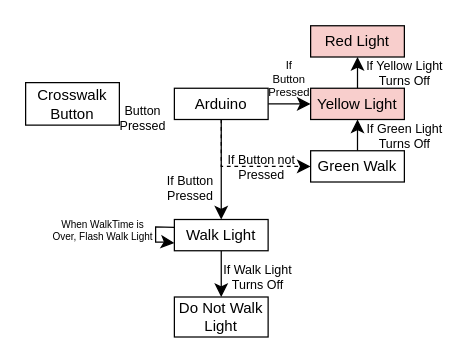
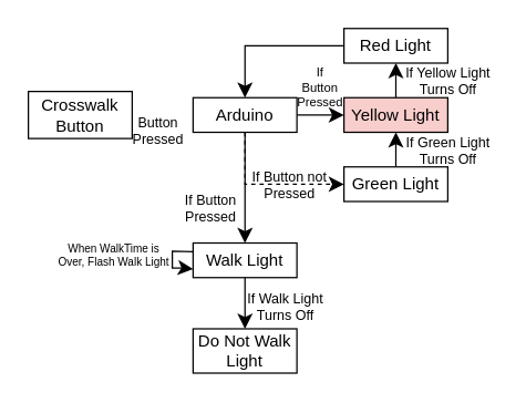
  <mxCell id="0" />
  <mxCell id="1" parent="0" />
  <mxCell id="2" style="edgeStyle=none;curved=1;rounded=0;orthogonalLoop=1;jettySize=auto;html=1;fontSize=12;startSize=8;endSize=8;" edge="1" parent="1" source="3" target="5"><mxGeometry relative="1" as="geometry" /></mxCell>
- <mxCell id="3" value="Green Walk" style="rounded=0;whiteSpace=wrap;html=1;" vertex="1" parent="1"><mxGeometry x="248" y="120" width="75" height="25" as="geometry" /></mxCell>
+ <mxCell id="3" value="Green Light" style="rounded=0;whiteSpace=wrap;html=1;" vertex="1" parent="1"><mxGeometry x="248" y="120" width="75" height="25" as="geometry" /></mxCell>
  <mxCell id="4" style="edgeStyle=none;curved=1;rounded=0;orthogonalLoop=1;jettySize=auto;html=1;entryX=0.5;entryY=1;entryDx=0;entryDy=0;fontSize=12;startSize=8;endSize=8;" edge="1" parent="1" source="5" target="7"><mxGeometry relative="1" as="geometry" /></mxCell>
  <mxCell id="5" value="Yellow Light" style="rounded=0;whiteSpace=wrap;html=1;fillColor=#f8cecc;" vertex="1" parent="1"><mxGeometry x="248" y="70" width="75" height="25" as="geometry" /></mxCell>
- <mxCell id="7" value="Red Light" style="rounded=0;whiteSpace=wrap;html=1;fillColor=#f8cecc;" vertex="1" parent="1"><mxGeometry x="248" y="20" width="75" height="25" as="geometry" /></mxCell>
+ <mxCell id="6" style="edgeStyle=orthogonalEdgeStyle;rounded=0;orthogonalLoop=1;jettySize=auto;html=1;entryX=0.5;entryY=0;entryDx=0;entryDy=0;fontSize=12;startSize=8;endSize=8;" edge="1" parent="1" source="7" target="11"><mxGeometry relative="1" as="geometry" /></mxCell>
+ <mxCell id="7" value="Red Light" style="rounded=0;whiteSpace=wrap;html=1;" vertex="1" parent="1"><mxGeometry x="248" y="20" width="75" height="25" as="geometry" /></mxCell>
  <mxCell id="8" style="rounded=0;orthogonalLoop=1;jettySize=auto;html=1;entryX=0;entryY=0.5;entryDx=0;entryDy=0;fontSize=12;startSize=8;endSize=8;elbow=vertical;exitX=0.5;exitY=1;exitDx=0;exitDy=0;edgeStyle=orthogonalEdgeStyle;dashed=1;" edge="1" parent="1" source="11" target="3"><mxGeometry relative="1" as="geometry" /></mxCell>
  <mxCell id="9" style="edgeStyle=none;curved=1;rounded=0;orthogonalLoop=1;jettySize=auto;html=1;entryX=0.5;entryY=0;entryDx=0;entryDy=0;fontSize=12;startSize=8;endSize=8;" edge="1" parent="1" source="11" target="15"><mxGeometry relative="1" as="geometry" /></mxCell>
  <mxCell id="10" style="edgeStyle=none;curved=1;rounded=0;orthogonalLoop=1;jettySize=auto;html=1;fontSize=12;startSize=8;endSize=8;" edge="1" parent="1" source="11" target="5"><mxGeometry relative="1" as="geometry" /></mxCell>
  <mxCell id="11" value="Arduino" style="rounded=0;whiteSpace=wrap;html=1;" vertex="1" parent="1"><mxGeometry x="139" y="70" width="75" height="25" as="geometry" /></mxCell>
  <mxCell id="12" value="Crosswalk Button" style="rounded=0;whiteSpace=wrap;html=1;" vertex="1" parent="1"><mxGeometry x="20" y="65.5" width="75" height="34" as="geometry" /></mxCell>
  <mxCell id="13" style="edgeStyle=none;curved=1;rounded=0;orthogonalLoop=1;jettySize=auto;html=1;fontSize=12;startSize=8;endSize=8;" edge="1" parent="1" source="15" target="16"><mxGeometry relative="1" as="geometry" /></mxCell>
  <mxCell id="14" style="rounded=0;orthogonalLoop=1;jettySize=auto;html=1;fontSize=12;startSize=8;endSize=8;exitX=0;exitY=0.25;exitDx=0;exitDy=0;elbow=vertical;entryX=0;entryY=0.75;entryDx=0;entryDy=0;" edge="1" parent="1" source="15" target="15"><mxGeometry relative="1" as="geometry"><mxPoint x="125" y="216" as="targetPoint" /><Array as="points"><mxPoint x="124" y="181" /><mxPoint x="124" y="193" /><mxPoint x="131" y="193" /></Array></mxGeometry></mxCell>
  <mxCell id="15" value="Walk Light" style="rounded=0;whiteSpace=wrap;html=1;" vertex="1" parent="1"><mxGeometry x="139" y="175" width="75" height="25" as="geometry" /></mxCell>
  <mxCell id="16" value="Do Not Walk Light" style="rounded=0;whiteSpace=wrap;html=1;" vertex="1" parent="1"><mxGeometry x="139" y="237" width="75" height="32" as="geometry" /></mxCell>
  <mxCell id="17" value="&lt;font&gt;Button Pressed&lt;/font&gt;" style="text;strokeColor=none;fillColor=none;html=1;align=center;verticalAlign=middle;whiteSpace=wrap;rounded=0;fontSize=10;spacing=2;spacingBottom=0;" vertex="1" parent="1"><mxGeometry x="84" y="79" width="60" height="30" as="geometry" /></mxCell>
  <mxCell id="18" value="&lt;font&gt;If Button Pressed&lt;/font&gt;" style="text;strokeColor=none;fillColor=none;html=1;align=center;verticalAlign=middle;whiteSpace=wrap;rounded=0;fontSize=10;spacing=2;spacingBottom=0;" vertex="1" parent="1"><mxGeometry x="122" y="129" width="60" height="42" as="geometry" /></mxCell>
  <mxCell id="19" value="&lt;font&gt;If Button not Pressed&lt;/font&gt;" style="text;strokeColor=none;fillColor=none;html=1;align=center;verticalAlign=middle;whiteSpace=wrap;rounded=0;fontSize=10;spacing=2;spacingBottom=0;" vertex="1" parent="1"><mxGeometry x="179" y="111.5" width="60" height="42" as="geometry" /></mxCell>
  <mxCell id="20" value="&lt;font&gt;If Button Pressed&lt;/font&gt;" style="text;strokeColor=none;fillColor=none;html=1;align=center;verticalAlign=middle;whiteSpace=wrap;rounded=0;fontSize=9;spacing=2;spacingBottom=0;" vertex="1" parent="1"><mxGeometry x="215" y="50" width="32" height="26" as="geometry" /></mxCell>
  <mxCell id="21" style="edgeStyle=none;curved=1;rounded=0;orthogonalLoop=1;jettySize=auto;html=1;entryX=1;entryY=0.5;entryDx=0;entryDy=0;fontSize=12;startSize=8;endSize=8;" edge="1" parent="1" source="20" target="20"><mxGeometry relative="1" as="geometry" /></mxCell>
  <mxCell id="22" value="If Walk Light Turns Off" style="text;strokeColor=none;fillColor=none;html=1;align=center;verticalAlign=middle;whiteSpace=wrap;rounded=0;fontSize=10;spacing=2;spacingBottom=0;" vertex="1" parent="1"><mxGeometry x="176" y="200" width="60" height="42" as="geometry" /></mxCell>
  <mxCell id="23" value="If Green Light Turns Off" style="text;strokeColor=none;fillColor=none;html=1;align=center;verticalAlign=middle;whiteSpace=wrap;rounded=0;fontSize=10;spacing=2;spacingBottom=0;" vertex="1" parent="1"><mxGeometry x="289" y="87" width="69" height="42" as="geometry" /></mxCell>
  <mxCell id="24" value="If Yellow Light Turns Off" style="text;strokeColor=none;fillColor=none;html=1;align=center;verticalAlign=middle;whiteSpace=wrap;rounded=0;fontSize=10;spacing=2;spacingBottom=0;" vertex="1" parent="1"><mxGeometry x="289" y="37" width="69" height="42" as="geometry" /></mxCell>
  <mxCell id="25" value="When WalkTime is Over, Flash Walk Light" style="text;strokeColor=none;fillColor=none;html=1;align=center;verticalAlign=middle;whiteSpace=wrap;rounded=0;fontSize=8;" vertex="1" parent="1"><mxGeometry x="38" y="171" width="88" height="26" as="geometry" /></mxCell>
